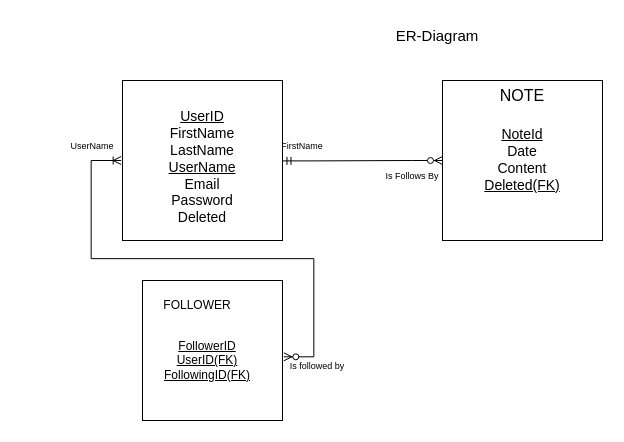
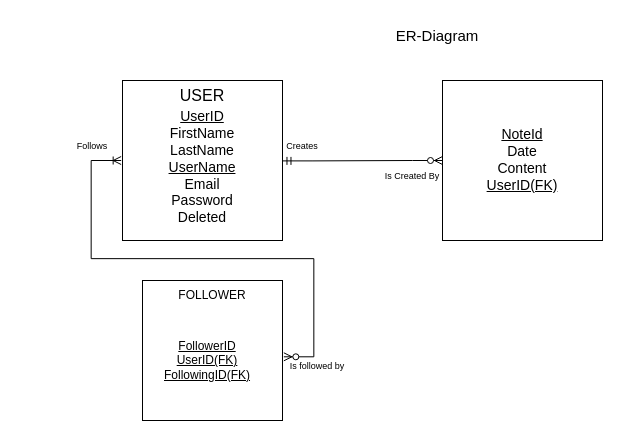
  <mxCell id="0" />
  <mxCell id="1" parent="0" />
  <mxCell id="2" value="" style="whiteSpace=wrap;html=1;aspect=fixed;" vertex="1" parent="1"><mxGeometry x="122" y="80" width="160" height="160" as="geometry" /></mxCell>
+ <mxCell id="3" value="&lt;font style=&quot;font-size: 16px;&quot;&gt;USER&lt;/font&gt;" style="text;strokeColor=none;align=center;fillColor=none;html=1;verticalAlign=middle;whiteSpace=wrap;rounded=0;" vertex="1" parent="1"><mxGeometry x="172" y="80" width="60" height="30" as="geometry" /></mxCell>
  <mxCell id="4" value="&lt;blockquote style=&quot;margin: 0 0 0 40px; border: none; padding: 0px;&quot;&gt;&lt;div style=&quot;&quot;&gt;&lt;font style=&quot;font-size: 14px;&quot;&gt;&lt;u&gt;&lt;br&gt;&lt;/u&gt;&lt;/font&gt;&lt;/div&gt;&lt;/blockquote&gt;&lt;font style=&quot;font-size: 14px;&quot;&gt;&lt;div style=&quot;&quot;&gt;&lt;u style=&quot;background-color: transparent; color: light-dark(rgb(0, 0, 0), rgb(255, 255, 255));&quot;&gt;UserID&lt;/u&gt;&lt;/div&gt;&lt;/font&gt;&lt;div style=&quot;&quot;&gt;&lt;font style=&quot;font-size: 14px;&quot;&gt;FirstName&lt;/font&gt;&lt;/div&gt;&lt;div style=&quot;&quot;&gt;&lt;font style=&quot;font-size: 14px;&quot;&gt;LastName&lt;/font&gt;&lt;/div&gt;&lt;div style=&quot;&quot;&gt;&lt;span style=&quot;font-size: 14px;&quot;&gt;&lt;u&gt;UserName&lt;/u&gt;&lt;/span&gt;&lt;/div&gt;&lt;div style=&quot;&quot;&gt;&lt;span style=&quot;font-size: 14px;&quot;&gt;Email&lt;/span&gt;&lt;/div&gt;&lt;div style=&quot;&quot;&gt;&lt;span style=&quot;font-size: 14px;&quot;&gt;Password&lt;/span&gt;&lt;/div&gt;&lt;div style=&quot;&quot;&gt;&lt;span style=&quot;font-size: 14px;&quot;&gt;Deleted&lt;/span&gt;&lt;/div&gt;&lt;div style=&quot;&quot;&gt;&lt;font style=&quot;font-size: 14px;&quot;&gt;&lt;u&gt;&lt;br&gt;&lt;/u&gt;&lt;/font&gt;&lt;/div&gt;&lt;div style=&quot;&quot;&gt;&lt;font style=&quot;font-size: 14px;&quot;&gt;&lt;u&gt;&lt;br&gt;&lt;/u&gt;&lt;/font&gt;&lt;/div&gt;" style="text;strokeColor=none;align=center;fillColor=none;html=1;verticalAlign=middle;whiteSpace=wrap;rounded=0;" vertex="1" parent="1"><mxGeometry x="127" y="120" width="150" height="110" as="geometry" /></mxCell>
  <mxCell id="5" value="" style="edgeStyle=entityRelationEdgeStyle;fontSize=12;html=1;endArrow=ERzeroToMany;startArrow=ERmandOne;rounded=0;exitX=1.003;exitY=0.565;exitDx=0;exitDy=0;exitPerimeter=0;" edge="1" parent="1"><mxGeometry width="100" height="100" relative="1" as="geometry"><mxPoint x="282.48" y="160.4" as="sourcePoint" /><mxPoint x="442" y="160" as="targetPoint" /></mxGeometry></mxCell>
  <mxCell id="6" value="" style="whiteSpace=wrap;html=1;aspect=fixed;rotation=0;" vertex="1" parent="1"><mxGeometry x="442" y="80" width="160" height="160" as="geometry" /></mxCell>
- <mxCell id="7" value="&lt;font style=&quot;font-size: 16px;&quot;&gt;NOTE&lt;/font&gt;" style="text;strokeColor=none;align=center;fillColor=none;html=1;verticalAlign=middle;whiteSpace=wrap;rounded=0;" vertex="1" parent="1"><mxGeometry x="492" y="80" width="60" height="30" as="geometry" /></mxCell>
- <mxCell id="8" value="&lt;u&gt;&lt;font style=&quot;font-size: 14px;&quot;&gt;NoteId&lt;/font&gt;&lt;/u&gt;&lt;div&gt;&lt;font style=&quot;font-size: 14px;&quot;&gt;Date&lt;/font&gt;&lt;/div&gt;&lt;div&gt;&lt;font style=&quot;font-size: 14px;&quot;&gt;Content&lt;/font&gt;&lt;/div&gt;&lt;div&gt;&lt;font style=&quot;font-size: 14px;&quot;&gt;&lt;u&gt;Deleted(FK)&lt;/u&gt;&lt;br&gt;&lt;/font&gt;&lt;div&gt;&lt;u&gt;&lt;font style=&quot;font-size: 14px;&quot;&gt;&lt;br&gt;&lt;/font&gt;&lt;/u&gt;&lt;div&gt;&lt;u&gt;&lt;br&gt;&lt;/u&gt;&lt;/div&gt;&lt;/div&gt;&lt;/div&gt;" style="text;strokeColor=none;align=center;fillColor=none;html=1;verticalAlign=middle;whiteSpace=wrap;rounded=0;" vertex="1" parent="1"><mxGeometry x="492" y="120" width="60" height="110" as="geometry" /></mxCell>
+ <mxCell id="8" value="&lt;u&gt;&lt;font style=&quot;font-size: 14px;&quot;&gt;NoteId&lt;/font&gt;&lt;/u&gt;&lt;div&gt;&lt;font style=&quot;font-size: 14px;&quot;&gt;Date&lt;/font&gt;&lt;/div&gt;&lt;div&gt;&lt;font style=&quot;font-size: 14px;&quot;&gt;Content&lt;/font&gt;&lt;/div&gt;&lt;div&gt;&lt;font style=&quot;font-size: 14px;&quot;&gt;&lt;u&gt;UserID(FK)&lt;/u&gt;&lt;br&gt;&lt;/font&gt;&lt;div&gt;&lt;u&gt;&lt;font style=&quot;font-size: 14px;&quot;&gt;&lt;br&gt;&lt;/font&gt;&lt;/u&gt;&lt;div&gt;&lt;u&gt;&lt;br&gt;&lt;/u&gt;&lt;/div&gt;&lt;/div&gt;&lt;/div&gt;" style="text;strokeColor=none;align=center;fillColor=none;html=1;verticalAlign=middle;whiteSpace=wrap;rounded=0;" vertex="1" parent="1"><mxGeometry x="492" y="120" width="60" height="110" as="geometry" /></mxCell>
  <mxCell id="9" value="" style="whiteSpace=wrap;html=1;aspect=fixed;" vertex="1" parent="1"><mxGeometry x="142" y="280" width="140" height="140" as="geometry" /></mxCell>
- <mxCell id="10" value="FOLLOWER" style="text;strokeColor=none;align=center;fillColor=none;html=1;verticalAlign=middle;whiteSpace=wrap;rounded=0;" vertex="1" parent="1"><mxGeometry x="167" y="290" width="60" height="30" as="geometry" /></mxCell>
+ <mxCell id="10" value="FOLLOWER" style="text;strokeColor=none;align=center;fillColor=none;html=1;verticalAlign=middle;whiteSpace=wrap;rounded=0;" vertex="1" parent="1"><mxGeometry x="182" y="280" width="60" height="30" as="geometry" /></mxCell>
  <mxCell id="11" value="&lt;u&gt;FollowerID&lt;/u&gt;&lt;div&gt;&lt;u&gt;UserID(FK)&lt;/u&gt;&lt;/div&gt;&lt;div&gt;&lt;u&gt;FollowingID(FK)&lt;/u&gt;&lt;/div&gt;" style="text;strokeColor=none;align=center;fillColor=none;html=1;verticalAlign=middle;whiteSpace=wrap;rounded=0;" vertex="1" parent="1"><mxGeometry x="172" y="330" width="70" height="60" as="geometry" /></mxCell>
  <mxCell id="12" value="" style="edgeStyle=entityRelationEdgeStyle;fontSize=12;html=1;endArrow=ERoneToMany;startArrow=ERzeroToMany;rounded=0;exitX=1.019;exitY=0.545;exitDx=0;exitDy=0;exitPerimeter=0;" edge="1" parent="1"><mxGeometry width="100" height="100" relative="1" as="geometry"><mxPoint x="283.33" y="356.3" as="sourcePoint" /><mxPoint x="120.67" y="160" as="targetPoint" /><Array as="points"><mxPoint x="40.67" y="240" /><mxPoint x="70.67" y="300" /><mxPoint x="120.67" y="300" /><mxPoint x="90.67" y="310" /><mxPoint x="40.67" y="240" /><mxPoint x="80.67" y="280" /><mxPoint x="70.67" y="240" /><mxPoint x="20.67" y="260" /></Array></mxGeometry></mxCell>
- <mxCell id="13" value="&lt;font style=&quot;font-size: 9px;&quot;&gt;FirstName&lt;/font&gt;" style="text;strokeColor=none;align=center;fillColor=none;html=1;verticalAlign=middle;whiteSpace=wrap;rounded=0;" vertex="1" parent="1"><mxGeometry x="272" y="130" width="60" height="30" as="geometry" /></mxCell>
- <mxCell id="14" value="&lt;font style=&quot;font-size: 9px;&quot;&gt;Is Follows By&lt;/font&gt;" style="text;strokeColor=none;align=center;fillColor=none;html=1;verticalAlign=middle;whiteSpace=wrap;rounded=0;" vertex="1" parent="1"><mxGeometry x="372" y="160" width="80" height="30" as="geometry" /></mxCell>
- <mxCell id="15" value="&lt;font style=&quot;font-size: 9px;&quot;&gt;UserName&lt;/font&gt;" style="text;strokeColor=none;align=center;fillColor=none;html=1;verticalAlign=middle;whiteSpace=wrap;rounded=0;" vertex="1" parent="1"><mxGeometry x="62" y="130" width="60" height="30" as="geometry" /></mxCell>
+ <mxCell id="13" value="&lt;font style=&quot;font-size: 9px;&quot;&gt;Creates&lt;/font&gt;" style="text;strokeColor=none;align=center;fillColor=none;html=1;verticalAlign=middle;whiteSpace=wrap;rounded=0;" vertex="1" parent="1"><mxGeometry x="272" y="130" width="60" height="30" as="geometry" /></mxCell>
+ <mxCell id="14" value="&lt;font style=&quot;font-size: 9px;&quot;&gt;Is Created By&lt;/font&gt;" style="text;strokeColor=none;align=center;fillColor=none;html=1;verticalAlign=middle;whiteSpace=wrap;rounded=0;" vertex="1" parent="1"><mxGeometry x="372" y="160" width="80" height="30" as="geometry" /></mxCell>
+ <mxCell id="15" value="&lt;font style=&quot;font-size: 9px;&quot;&gt;Follows&lt;/font&gt;" style="text;strokeColor=none;align=center;fillColor=none;html=1;verticalAlign=middle;whiteSpace=wrap;rounded=0;" vertex="1" parent="1"><mxGeometry x="62" y="130" width="60" height="30" as="geometry" /></mxCell>
  <mxCell id="16" value="&lt;font style=&quot;font-size: 9px;&quot;&gt;Is followed by&lt;/font&gt;" style="text;strokeColor=none;align=center;fillColor=none;html=1;verticalAlign=middle;whiteSpace=wrap;rounded=0;" vertex="1" parent="1"><mxGeometry x="277" y="350" width="80" height="30" as="geometry" /></mxCell>
  <mxCell id="17" value="&lt;font style=&quot;font-size: 15px;&quot;&gt;ER-Diagram&lt;/font&gt;" style="text;strokeColor=none;align=center;fillColor=none;html=1;verticalAlign=middle;whiteSpace=wrap;rounded=0;" vertex="1" parent="1"><mxGeometry x="392" y="20" width="90" height="30" as="geometry" /></mxCell>
